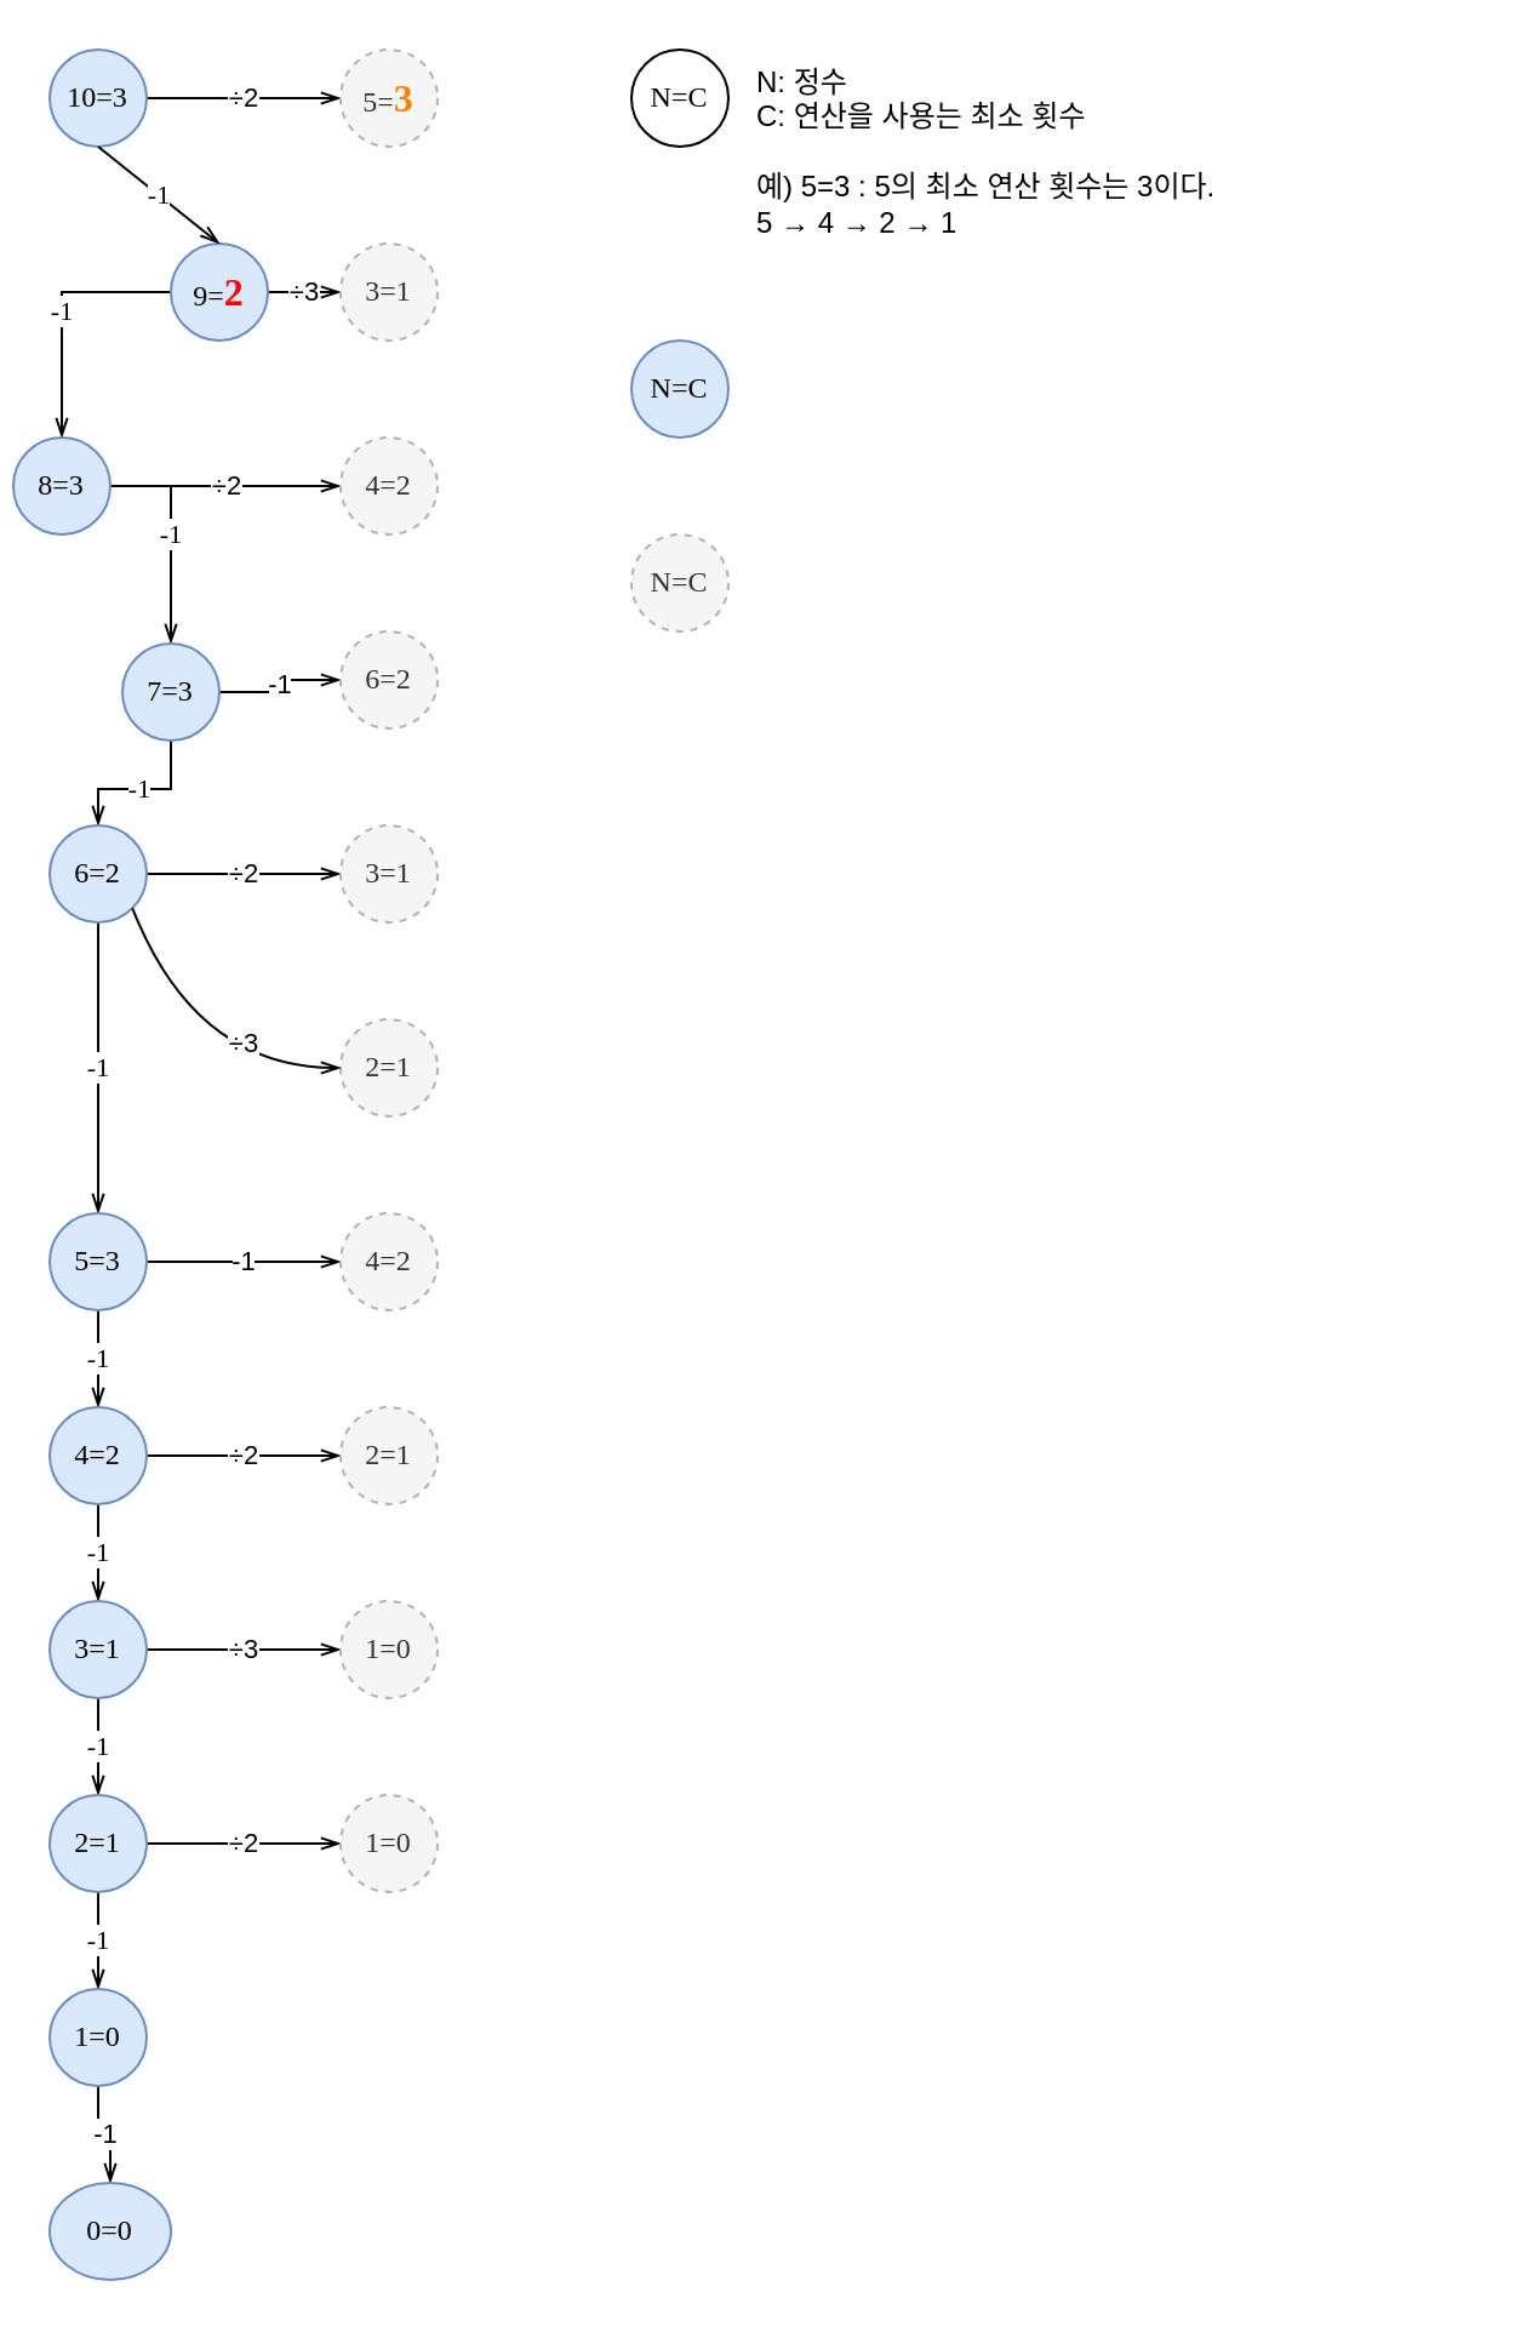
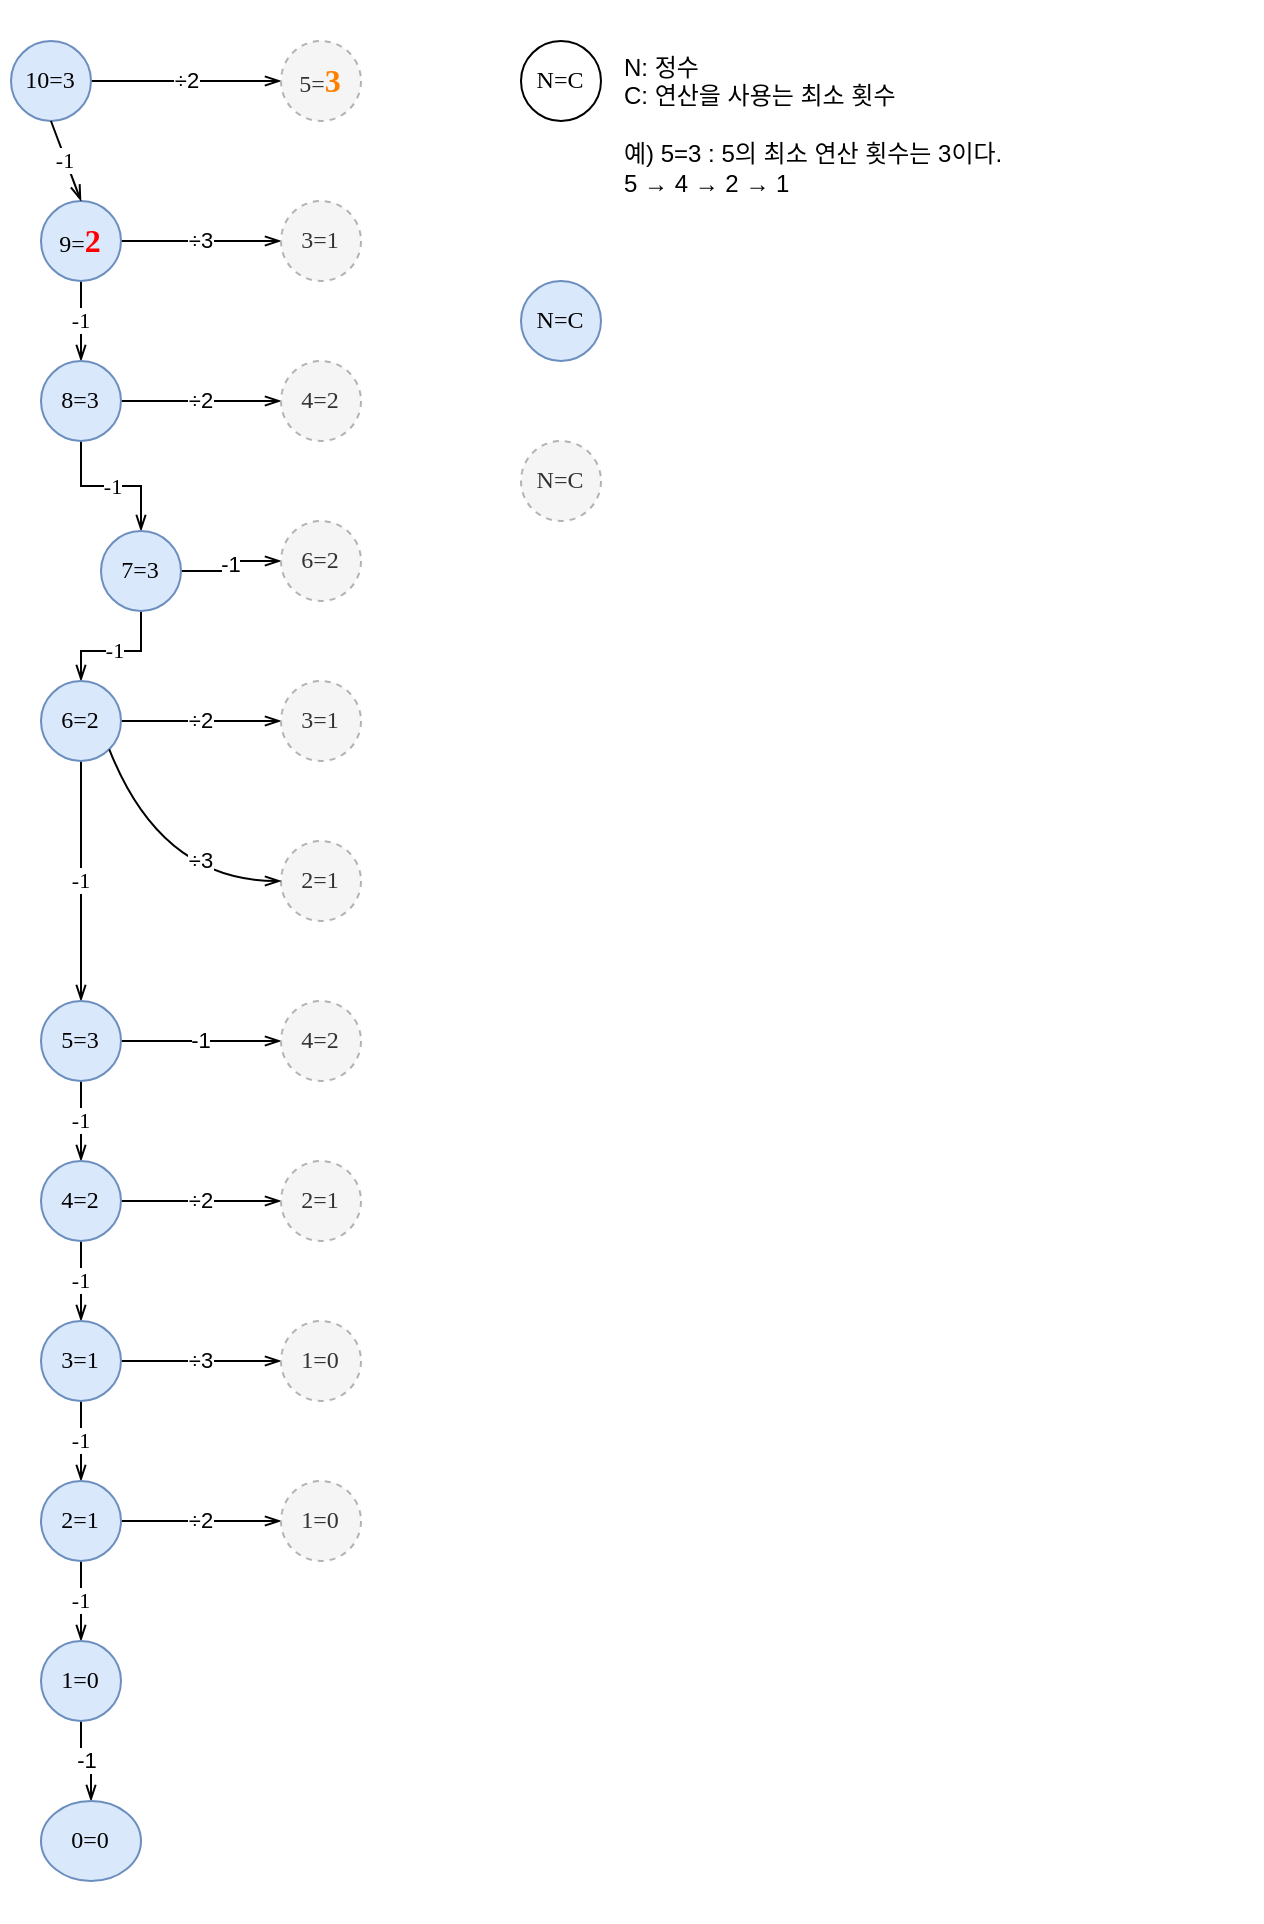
  <mxCell id="0" />
  <mxCell id="1" parent="0" />
  <mxCell id="2" value="÷2" style="edgeStyle=orthogonalEdgeStyle;rounded=0;orthogonalLoop=1;jettySize=auto;html=1;endArrow=openThin;endFill=0;" edge="1" parent="1" source="3" target="4"><mxGeometry relative="1" as="geometry" /></mxCell>
- <mxCell id="3" value="10=3" style="ellipse;whiteSpace=wrap;html=1;aspect=fixed;fontFamily=D2Coding;fillColor=#dae8fc;strokeColor=#6c8ebf;" vertex="1" parent="1"><mxGeometry x="20" y="20" width="40" height="40" as="geometry" /></mxCell>
+ <mxCell id="3" value="10=3" style="ellipse;whiteSpace=wrap;html=1;aspect=fixed;fontFamily=D2Coding;fillColor=#dae8fc;strokeColor=#6c8ebf;" vertex="1" parent="1"><mxGeometry x="5" y="20" width="40" height="40" as="geometry" /></mxCell>
  <mxCell id="4" value="5=&lt;b&gt;&lt;font style=&quot;font-size: 16px&quot; color=&quot;#ff8000&quot;&gt;3&lt;/font&gt;&lt;/b&gt;" style="ellipse;whiteSpace=wrap;html=1;aspect=fixed;fontFamily=D2Coding;fillColor=#f5f5f5;strokeColor=#B3B3B3;fontColor=#333333;dashed=1;" vertex="1" parent="1"><mxGeometry x="140" y="20" width="40" height="40" as="geometry" /></mxCell>
  <mxCell id="5" value="-1" style="edgeStyle=orthogonalEdgeStyle;rounded=0;orthogonalLoop=1;jettySize=auto;html=1;endArrow=openThin;endFill=0;fontFamily=D2Coding;" edge="1" parent="1" source="7" target="11"><mxGeometry relative="1" as="geometry" /></mxCell>
  <mxCell id="6" value="÷3" style="edgeStyle=orthogonalEdgeStyle;rounded=0;orthogonalLoop=1;jettySize=auto;html=1;endArrow=openThin;endFill=0;" edge="1" parent="1" source="7" target="8"><mxGeometry relative="1" as="geometry" /></mxCell>
- <mxCell id="7" value="9=&lt;font style=&quot;font-size: 16px&quot; color=&quot;#ff0000&quot;&gt;&lt;b&gt;2&lt;/b&gt;&lt;/font&gt;" style="ellipse;whiteSpace=wrap;html=1;aspect=fixed;fontFamily=D2Coding;fillColor=#dae8fc;strokeColor=#6c8ebf;" vertex="1" parent="1"><mxGeometry x="70" y="100" width="40" height="40" as="geometry" /></mxCell>
+ <mxCell id="7" value="9=&lt;font style=&quot;font-size: 16px&quot; color=&quot;#ff0000&quot;&gt;&lt;b&gt;2&lt;/b&gt;&lt;/font&gt;" style="ellipse;whiteSpace=wrap;html=1;aspect=fixed;fontFamily=D2Coding;fillColor=#dae8fc;strokeColor=#6c8ebf;" vertex="1" parent="1"><mxGeometry x="20" y="100" width="40" height="40" as="geometry" /></mxCell>
  <mxCell id="8" value="3=1" style="ellipse;whiteSpace=wrap;html=1;aspect=fixed;fontFamily=D2Coding;fillColor=#f5f5f5;strokeColor=#B3B3B3;fontColor=#333333;dashed=1;" vertex="1" parent="1"><mxGeometry x="140" y="100" width="40" height="40" as="geometry" /></mxCell>
  <mxCell id="9" value="-1" style="edgeStyle=orthogonalEdgeStyle;rounded=0;orthogonalLoop=1;jettySize=auto;html=1;endArrow=openThin;endFill=0;fontFamily=D2Coding;" edge="1" parent="1" source="11" target="15"><mxGeometry relative="1" as="geometry" /></mxCell>
  <mxCell id="10" value="÷2" style="edgeStyle=orthogonalEdgeStyle;rounded=0;orthogonalLoop=1;jettySize=auto;html=1;endArrow=openThin;endFill=0;" edge="1" parent="1" source="11" target="12"><mxGeometry relative="1" as="geometry" /></mxCell>
- <mxCell id="11" value="8=3" style="ellipse;whiteSpace=wrap;html=1;aspect=fixed;fontFamily=D2Coding;fillColor=#dae8fc;strokeColor=#6c8ebf;" vertex="1" parent="1"><mxGeometry x="5" y="180" width="40" height="40" as="geometry" /></mxCell>
+ <mxCell id="11" value="8=3" style="ellipse;whiteSpace=wrap;html=1;aspect=fixed;fontFamily=D2Coding;fillColor=#dae8fc;strokeColor=#6c8ebf;" vertex="1" parent="1"><mxGeometry x="20" y="180" width="40" height="40" as="geometry" /></mxCell>
  <mxCell id="12" value="4=2" style="ellipse;whiteSpace=wrap;html=1;aspect=fixed;fontFamily=D2Coding;fillColor=#f5f5f5;strokeColor=#B3B3B3;fontColor=#333333;dashed=1;" vertex="1" parent="1"><mxGeometry x="140" y="180" width="40" height="40" as="geometry" /></mxCell>
  <mxCell id="13" value="-1" style="edgeStyle=orthogonalEdgeStyle;rounded=0;orthogonalLoop=1;jettySize=auto;html=1;endArrow=openThin;endFill=0;fontFamily=D2Coding;" edge="1" parent="1" source="15" target="19"><mxGeometry relative="1" as="geometry" /></mxCell>
  <mxCell id="14" value="-1" style="edgeStyle=orthogonalEdgeStyle;rounded=0;orthogonalLoop=1;jettySize=auto;html=1;endArrow=openThin;endFill=0;" edge="1" parent="1" source="15" target="16"><mxGeometry relative="1" as="geometry" /></mxCell>
  <mxCell id="15" value="7=3" style="ellipse;whiteSpace=wrap;html=1;aspect=fixed;fontFamily=D2Coding;fillColor=#dae8fc;strokeColor=#6c8ebf;" vertex="1" parent="1"><mxGeometry x="50" y="265" width="40" height="40" as="geometry" /></mxCell>
  <mxCell id="16" value="6=2" style="ellipse;whiteSpace=wrap;html=1;aspect=fixed;fontFamily=D2Coding;fillColor=#f5f5f5;strokeColor=#B3B3B3;fontColor=#333333;dashed=1;" vertex="1" parent="1"><mxGeometry x="140" y="260" width="40" height="40" as="geometry" /></mxCell>
  <mxCell id="17" value="-1" style="edgeStyle=orthogonalEdgeStyle;rounded=0;orthogonalLoop=1;jettySize=auto;html=1;endArrow=openThin;endFill=0;fontFamily=D2Coding;" edge="1" parent="1" source="19" target="24"><mxGeometry relative="1" as="geometry" /></mxCell>
  <mxCell id="18" value="÷2" style="edgeStyle=orthogonalEdgeStyle;rounded=0;orthogonalLoop=1;jettySize=auto;html=1;endArrow=openThin;endFill=0;" edge="1" parent="1" source="19" target="20"><mxGeometry relative="1" as="geometry" /></mxCell>
  <mxCell id="19" value="6=2" style="ellipse;whiteSpace=wrap;html=1;aspect=fixed;fontFamily=D2Coding;fillColor=#dae8fc;strokeColor=#6c8ebf;" vertex="1" parent="1"><mxGeometry x="20" y="340" width="40" height="40" as="geometry" /></mxCell>
  <mxCell id="20" value="3=1" style="ellipse;whiteSpace=wrap;html=1;aspect=fixed;fontFamily=D2Coding;fillColor=#f5f5f5;strokeColor=#B3B3B3;fontColor=#333333;dashed=1;" vertex="1" parent="1"><mxGeometry x="140" y="340" width="40" height="40" as="geometry" /></mxCell>
  <mxCell id="21" value="2=1" style="ellipse;whiteSpace=wrap;html=1;aspect=fixed;fontFamily=D2Coding;fillColor=#f5f5f5;strokeColor=#B3B3B3;fontColor=#333333;dashed=1;" vertex="1" parent="1"><mxGeometry x="140" y="420" width="40" height="40" as="geometry" /></mxCell>
  <mxCell id="22" value="-1" style="edgeStyle=orthogonalEdgeStyle;rounded=0;orthogonalLoop=1;jettySize=auto;html=1;endArrow=openThin;endFill=0;fontFamily=D2Coding;" edge="1" parent="1" source="24" target="28"><mxGeometry relative="1" as="geometry" /></mxCell>
  <mxCell id="23" value="-1" style="edgeStyle=orthogonalEdgeStyle;rounded=0;orthogonalLoop=1;jettySize=auto;html=1;endArrow=openThin;endFill=0;" edge="1" parent="1" source="24" target="25"><mxGeometry relative="1" as="geometry" /></mxCell>
  <mxCell id="24" value="5=3" style="ellipse;whiteSpace=wrap;html=1;aspect=fixed;fontFamily=D2Coding;fillColor=#dae8fc;strokeColor=#6c8ebf;" vertex="1" parent="1"><mxGeometry x="20" y="500" width="40" height="40" as="geometry" /></mxCell>
  <mxCell id="25" value="4=2" style="ellipse;whiteSpace=wrap;html=1;aspect=fixed;fontFamily=D2Coding;fillColor=#f5f5f5;strokeColor=#B3B3B3;fontColor=#333333;dashed=1;" vertex="1" parent="1"><mxGeometry x="140" y="500" width="40" height="40" as="geometry" /></mxCell>
  <mxCell id="26" value="-1" style="edgeStyle=orthogonalEdgeStyle;rounded=0;orthogonalLoop=1;jettySize=auto;html=1;endArrow=openThin;endFill=0;fontFamily=D2Coding;" edge="1" parent="1" source="28" target="32"><mxGeometry relative="1" as="geometry" /></mxCell>
  <mxCell id="27" value="÷2" style="edgeStyle=orthogonalEdgeStyle;rounded=0;orthogonalLoop=1;jettySize=auto;html=1;endArrow=openThin;endFill=0;" edge="1" parent="1" source="28" target="29"><mxGeometry relative="1" as="geometry" /></mxCell>
  <mxCell id="28" value="4=2" style="ellipse;whiteSpace=wrap;html=1;aspect=fixed;fontFamily=D2Coding;fillColor=#dae8fc;strokeColor=#6c8ebf;" vertex="1" parent="1"><mxGeometry x="20" y="580" width="40" height="40" as="geometry" /></mxCell>
  <mxCell id="29" value="2=1" style="ellipse;whiteSpace=wrap;html=1;aspect=fixed;fontFamily=D2Coding;fillColor=#f5f5f5;strokeColor=#B3B3B3;fontColor=#333333;dashed=1;" vertex="1" parent="1"><mxGeometry x="140" y="580" width="40" height="40" as="geometry" /></mxCell>
  <mxCell id="30" value="-1" style="edgeStyle=orthogonalEdgeStyle;rounded=0;orthogonalLoop=1;jettySize=auto;html=1;endArrow=openThin;endFill=0;fontFamily=D2Coding;" edge="1" parent="1" source="32" target="36"><mxGeometry relative="1" as="geometry" /></mxCell>
  <mxCell id="31" value="÷3" style="edgeStyle=orthogonalEdgeStyle;rounded=0;orthogonalLoop=1;jettySize=auto;html=1;endArrow=openThin;endFill=0;" edge="1" parent="1" source="32" target="33"><mxGeometry relative="1" as="geometry" /></mxCell>
  <mxCell id="32" value="3=1" style="ellipse;whiteSpace=wrap;html=1;aspect=fixed;fontFamily=D2Coding;fillColor=#dae8fc;strokeColor=#6c8ebf;" vertex="1" parent="1"><mxGeometry x="20" y="660" width="40" height="40" as="geometry" /></mxCell>
  <mxCell id="33" value="1=0" style="ellipse;whiteSpace=wrap;html=1;aspect=fixed;fontFamily=D2Coding;fillColor=#f5f5f5;strokeColor=#B3B3B3;fontColor=#333333;dashed=1;" vertex="1" parent="1"><mxGeometry x="140" y="660" width="40" height="40" as="geometry" /></mxCell>
  <mxCell id="34" value="-1" style="edgeStyle=orthogonalEdgeStyle;rounded=0;orthogonalLoop=1;jettySize=auto;html=1;endArrow=openThin;endFill=0;fontFamily=D2Coding;" edge="1" parent="1" source="36" target="39"><mxGeometry relative="1" as="geometry" /></mxCell>
  <mxCell id="35" value="÷2" style="edgeStyle=orthogonalEdgeStyle;rounded=0;orthogonalLoop=1;jettySize=auto;html=1;endArrow=openThin;endFill=0;" edge="1" parent="1" source="36" target="37"><mxGeometry relative="1" as="geometry" /></mxCell>
  <mxCell id="36" value="2=1" style="ellipse;whiteSpace=wrap;html=1;aspect=fixed;fontFamily=D2Coding;fillColor=#dae8fc;strokeColor=#6c8ebf;" vertex="1" parent="1"><mxGeometry x="20" y="740" width="40" height="40" as="geometry" /></mxCell>
  <mxCell id="37" value="1=0" style="ellipse;whiteSpace=wrap;html=1;aspect=fixed;fontFamily=D2Coding;fillColor=#f5f5f5;strokeColor=#B3B3B3;fontColor=#333333;dashed=1;" vertex="1" parent="1"><mxGeometry x="140" y="740" width="40" height="40" as="geometry" /></mxCell>
  <mxCell id="38" value="-1" style="edgeStyle=orthogonalEdgeStyle;rounded=0;orthogonalLoop=1;jettySize=auto;html=1;endArrow=openThin;endFill=0;" edge="1" parent="1" source="39" target="40"><mxGeometry relative="1" as="geometry" /></mxCell>
  <mxCell id="39" value="1=0" style="ellipse;whiteSpace=wrap;html=1;aspect=fixed;fontFamily=D2Coding;fillColor=#dae8fc;strokeColor=#6c8ebf;" vertex="1" parent="1"><mxGeometry x="20" y="820" width="40" height="40" as="geometry" /></mxCell>
  <mxCell id="40" value="0=0" style="ellipse;whiteSpace=wrap;html=1;aspect=fixed;fontFamily=D2Coding;fillColor=#dae8fc;strokeColor=#6c8ebf;" vertex="1" parent="1"><mxGeometry x="20" y="900" width="50" height="40" as="geometry" /></mxCell>
  <mxCell id="41" value="-1" style="endArrow=openThin;html=1;entryX=0.5;entryY=0;entryDx=0;entryDy=0;exitX=0.5;exitY=1;exitDx=0;exitDy=0;endFill=0;fontFamily=D2Coding;" edge="1" parent="1" source="3" target="7"><mxGeometry width="50" height="50" relative="1" as="geometry"><mxPoint x="170" y="80" as="sourcePoint" /><mxPoint x="110" y="50" as="targetPoint" /></mxGeometry></mxCell>
  <mxCell id="42" value="÷3" style="curved=1;endArrow=openThin;html=1;entryX=0;entryY=0.5;entryDx=0;entryDy=0;exitX=1;exitY=1;exitDx=0;exitDy=0;endFill=0;" edge="1" parent="1" source="19" target="21"><mxGeometry x="0.389" y="10" width="50" height="50" relative="1" as="geometry"><mxPoint x="220" y="540" as="sourcePoint" /><mxPoint x="270" y="490" as="targetPoint" /><Array as="points"><mxPoint x="80" y="440" /></Array><mxPoint as="offset" /></mxGeometry></mxCell>
  <mxCell id="43" value="N=C" style="ellipse;whiteSpace=wrap;html=1;aspect=fixed;fontFamily=D2Coding;" vertex="1" parent="1"><mxGeometry x="260" y="20" width="40" height="40" as="geometry" /></mxCell>
  <mxCell id="44" value="N: 정수&lt;br&gt;C: 연산을 사용는 최소 횟수&lt;br&gt;&lt;br&gt;예) 5=3 : 5의 최소 연산 횟수는 3이다.&lt;br&gt;5 → 4 → 2 → 1" style="text;html=1;strokeColor=none;fillColor=none;align=left;verticalAlign=top;whiteSpace=wrap;rounded=0;dashed=1;" vertex="1" parent="1"><mxGeometry x="310" y="20" width="300" height="110" as="geometry" /></mxCell>
  <mxCell id="45" value="N=C" style="ellipse;whiteSpace=wrap;html=1;aspect=fixed;fontFamily=D2Coding;fillColor=#dae8fc;strokeColor=#6c8ebf;" vertex="1" parent="1"><mxGeometry x="260" y="140" width="40" height="40" as="geometry" /></mxCell>
  <mxCell id="46" value="N=C" style="ellipse;whiteSpace=wrap;html=1;aspect=fixed;fontFamily=D2Coding;fillColor=#f5f5f5;strokeColor=#B3B3B3;fontColor=#333333;dashed=1;" vertex="1" parent="1"><mxGeometry x="260" y="220" width="40" height="40" as="geometry" /></mxCell>
